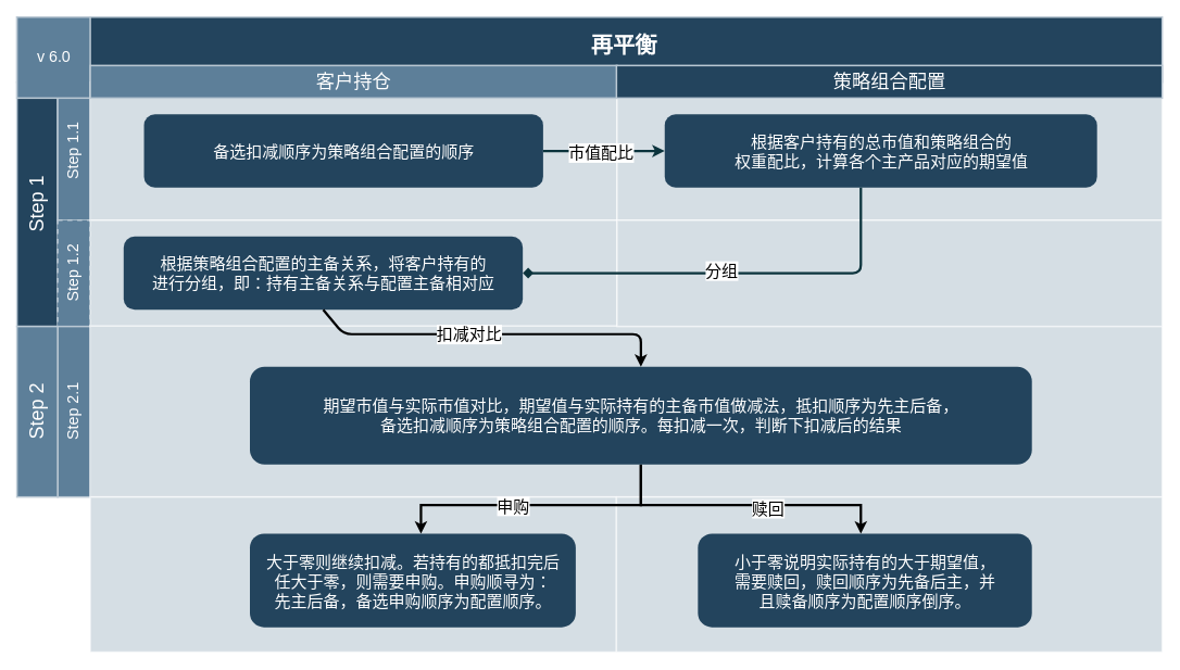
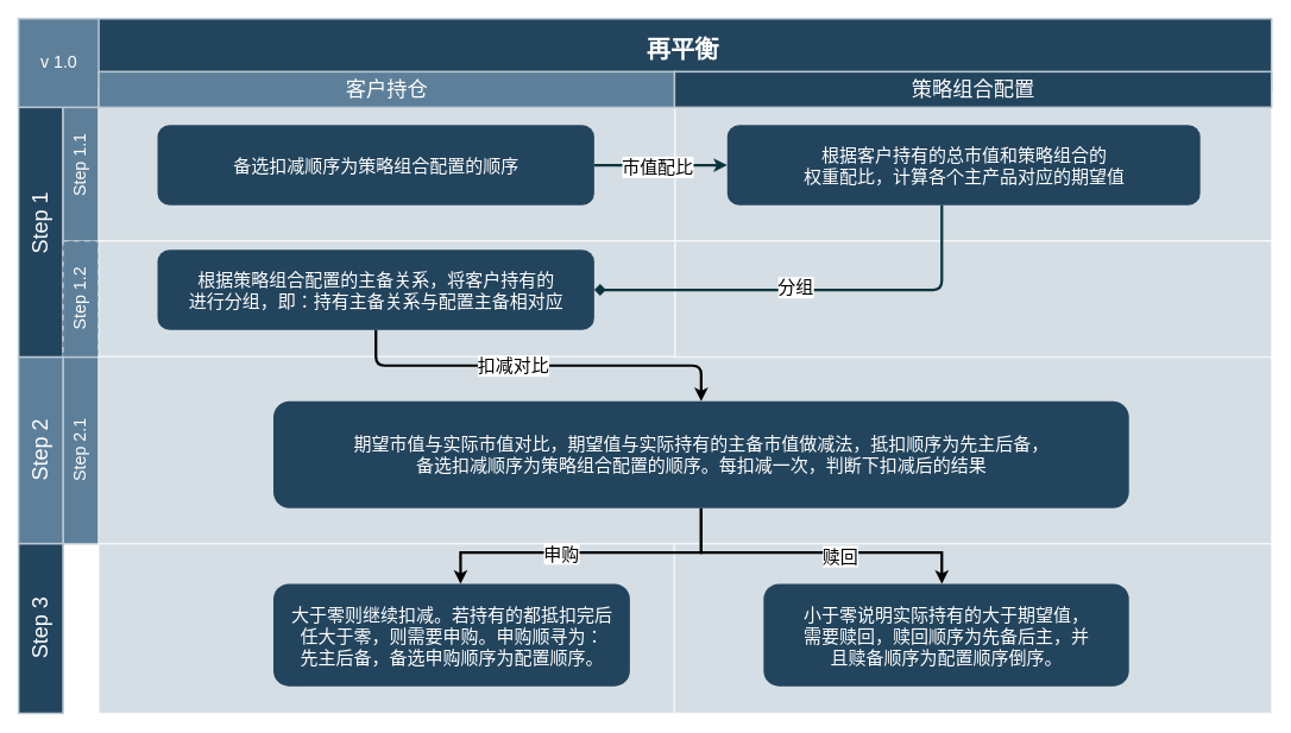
  <mxCell id="0" />
  <mxCell id="1" parent="0" />
  <mxCell id="2" value="&lt;b&gt;&lt;font style=&quot;font-size: 27px&quot;&gt;再平衡&lt;/font&gt;&lt;/b&gt;" style="strokeColor=#BAC8D3;fontSize=24;strokeWidth=2;fontFamily=Helvetica;html=1;fontColor=#FFFFFF;fontStyle=0;spacingBottom=8;spacingRight=0;spacingLeft=83;fillColor=#23445D;" parent="1" vertex="1"><mxGeometry x="20" y="20.5" width="1406" height="80" as="geometry" /></mxCell>
  <mxCell id="3" value="Step 1" style="strokeColor=#BAC8D3;fillColor=#23445D;fontSize=24;strokeWidth=2;horizontal=0;fontFamily=Helvetica;html=1;fontColor=#FFFFFF;fontStyle=0" parent="1" vertex="1"><mxGeometry x="20" y="100.5" width="50" height="300" as="geometry" /></mxCell>
  <mxCell id="4" value="Step 1.1" style="strokeColor=#BAC8D3;fillColor=#5d7f99;fontSize=19;strokeWidth=2;horizontal=0;fontFamily=Helvetica;html=1;labelBackgroundColor=none;fontColor=#FFFFFF;" parent="1" vertex="1"><mxGeometry x="70" y="100.5" width="40" height="169.5" as="geometry" /></mxCell>
- <mxCell id="5" value="v 6.0" style="strokeColor=#BAC8D3;fillColor=#5d7f99;fontSize=19;strokeWidth=2;fontFamily=Helvetica;html=1;labelBackgroundColor=none;fontColor=#FFFFFF;" parent="1" vertex="1"><mxGeometry x="20" y="20.5" width="90" height="99.5" as="geometry" /></mxCell>
+ <mxCell id="5" value="v 1.0" style="strokeColor=#BAC8D3;fillColor=#5d7f99;fontSize=19;strokeWidth=2;fontFamily=Helvetica;html=1;labelBackgroundColor=none;fontColor=#FFFFFF;" parent="1" vertex="1"><mxGeometry x="20" y="20.5" width="90" height="99.5" as="geometry" /></mxCell>
  <mxCell id="6" value="Step 1.2" style="strokeColor=#BAC8D3;fillColor=#5d7f99;fontSize=19;strokeWidth=2;horizontal=0;fontFamily=Helvetica;html=1;labelBackgroundColor=none;fontColor=#FFFFFF;dashed=1;" parent="1" vertex="1"><mxGeometry x="70" y="270" width="40" height="130.5" as="geometry" /></mxCell>
  <mxCell id="7" value="Step 2.1" style="strokeColor=#BAC8D3;fillColor=#5d7f99;fontSize=19;strokeWidth=2;horizontal=0;fontFamily=Helvetica;html=1;labelBackgroundColor=none;fontColor=#FFFFFF;" parent="1" vertex="1"><mxGeometry x="70" y="400.5" width="40" height="209.5" as="geometry" /></mxCell>
  <mxCell id="8" value="Step 2" style="strokeColor=#BAC8D3;fillColor=#5d7f99;fontSize=24;strokeWidth=2;horizontal=0;fontFamily=Helvetica;html=1;fontColor=#FFFFFF;fontStyle=0;" parent="1" vertex="1"><mxGeometry x="20" y="400.5" width="50" height="209.5" as="geometry" /></mxCell>
+ <mxCell id="9" value="Step 3" style="strokeColor=#BAC8D3;fillColor=#23445D;fontSize=24;strokeWidth=2;horizontal=0;fontFamily=Helvetica;html=1;fontColor=#FFFFFF;fontStyle=0" parent="1" vertex="1"><mxGeometry x="20" y="610" width="50" height="190.5" as="geometry" /></mxCell>
  <mxCell id="10" value="" style="strokeColor=#FFFFFF;fillColor=#BAC8D3;fontSize=18;strokeWidth=2;fontFamily=Helvetica;html=1;opacity=60;" parent="1" vertex="1"><mxGeometry x="110" y="100.5" width="646.67" height="169.5" as="geometry" /></mxCell>
  <mxCell id="11" value="" style="strokeColor=#FFFFFF;fillColor=#BAC8D3;fontSize=18;strokeWidth=2;fontFamily=Helvetica;html=1;opacity=60;" parent="1" vertex="1"><mxGeometry x="110" y="270" width="646.67" height="130.5" as="geometry" /></mxCell>
  <mxCell id="12" value="" style="strokeColor=#FFFFFF;fillColor=#BAC8D3;fontSize=18;strokeWidth=2;fontFamily=Helvetica;html=1;opacity=60;" parent="1" vertex="1"><mxGeometry x="110" y="400" width="1316" height="210" as="geometry" /></mxCell>
  <mxCell id="13" value="" style="strokeColor=#FFFFFF;fillColor=#BAC8D3;fontSize=18;strokeWidth=2;fontFamily=Helvetica;html=1;opacity=60;" parent="1" vertex="1"><mxGeometry x="110" y="610" width="646" height="190.5" as="geometry" /></mxCell>
  <mxCell id="14" value="" style="strokeColor=#FFFFFF;fillColor=#BAC8D3;fontSize=18;strokeWidth=2;fontFamily=Helvetica;html=1;opacity=60;" parent="1" vertex="1"><mxGeometry x="756.67" y="120" width="669.33" height="150" as="geometry" /></mxCell>
  <mxCell id="15" value="" style="strokeColor=#FFFFFF;fillColor=#BAC8D3;fontSize=18;strokeWidth=2;fontFamily=Helvetica;html=1;opacity=60;" parent="1" vertex="1"><mxGeometry x="756.67" y="270" width="669.33" height="130.5" as="geometry" /></mxCell>
  <mxCell id="16" value="" style="strokeColor=#FFFFFF;fillColor=#BAC8D3;fontSize=18;strokeWidth=2;fontFamily=Helvetica;html=1;opacity=60;fontStyle=4" parent="1" vertex="1"><mxGeometry x="756" y="610" width="670" height="190.5" as="geometry" /></mxCell>
  <mxCell id="17" value="&lt;font color=&quot;#ffffff&quot; style=&quot;font-size: 20px&quot;&gt;备选扣减顺序为策略组合配置的顺序&lt;/font&gt;" style="rounded=1;fillColor=#23445D;strokeColor=none;strokeWidth=2;fontFamily=Helvetica;html=1;gradientColor=none;" parent="1" vertex="1"><mxGeometry x="176" y="140" width="490" height="90" as="geometry" /></mxCell>
- <mxCell id="18" value="&lt;font color=&quot;#ffffff&quot; style=&quot;font-size: 20px&quot;&gt;根据策略组合配置的主备关系，将&lt;/font&gt;&lt;span style=&quot;color: rgb(255 , 255 , 255) ; font-size: 20px&quot;&gt;客户持有的&lt;br&gt;进行分组，即：持有主备关系与配置主备相对应&lt;/span&gt;&lt;font color=&quot;#ffffff&quot; style=&quot;font-size: 20px&quot;&gt;&lt;br&gt;&lt;/font&gt;" style="rounded=1;fillColor=#23445D;strokeColor=none;strokeWidth=2;fontFamily=Helvetica;html=1;gradientColor=none;" parent="1" vertex="1"><mxGeometry x="151" y="290" width="490" height="90" as="geometry" /></mxCell>
+ <mxCell id="18" value="&lt;font color=&quot;#ffffff&quot; style=&quot;font-size: 20px&quot;&gt;根据策略组合配置的主备关系，将&lt;/font&gt;&lt;span style=&quot;color: rgb(255 , 255 , 255) ; font-size: 20px&quot;&gt;客户持有的&lt;br&gt;进行分组，即：持有主备关系与配置主备相对应&lt;/span&gt;&lt;font color=&quot;#ffffff&quot; style=&quot;font-size: 20px&quot;&gt;&lt;br&gt;&lt;/font&gt;" style="rounded=1;fillColor=#23445D;strokeColor=none;strokeWidth=2;fontFamily=Helvetica;html=1;gradientColor=none;" parent="1" vertex="1"><mxGeometry x="176" y="280" width="490" height="90" as="geometry" /></mxCell>
  <mxCell id="19" value="" style="edgeStyle=orthogonalEdgeStyle;rounded=0;orthogonalLoop=1;jettySize=auto;html=1;strokeWidth=3;" parent="1" source="23" target="25" edge="1"><mxGeometry relative="1" as="geometry"><Array as="points"><mxPoint x="786" y="620" /><mxPoint x="1056" y="620" /></Array></mxGeometry></mxCell>
  <mxCell id="20" value="赎回" style="edgeLabel;html=1;align=center;verticalAlign=middle;resizable=0;points=[];fontSize=20;" parent="19" vertex="1" connectable="0"><mxGeometry x="0.16" y="-3" relative="1" as="geometry"><mxPoint x="-1" as="offset" /></mxGeometry></mxCell>
  <mxCell id="21" value="" style="edgeStyle=orthogonalEdgeStyle;orthogonalLoop=1;jettySize=auto;html=1;rounded=0;strokeWidth=3;" parent="1" source="23" target="31" edge="1"><mxGeometry relative="1" as="geometry"><Array as="points"><mxPoint x="786" y="620" /><mxPoint x="516" y="620" /></Array></mxGeometry></mxCell>
  <mxCell id="22" value="申购" style="edgeLabel;html=1;align=center;verticalAlign=middle;resizable=0;points=[];fontSize=20;" parent="21" vertex="1" connectable="0"><mxGeometry x="0.168" relative="1" as="geometry"><mxPoint x="-1" as="offset" /></mxGeometry></mxCell>
  <mxCell id="23" value="&lt;font color=&quot;#ffffff&quot; style=&quot;font-size: 20px&quot;&gt;期望市值与实际市值对比，期望值与实际持有的主备市值做减法，抵扣顺序为先主后备，&lt;br&gt;备选扣减顺序为策略组合配置的顺序。每扣减一次，判断下扣减后的结果&lt;br&gt;&lt;/font&gt;" style="rounded=1;fillColor=#23445D;strokeColor=none;strokeWidth=2;fontFamily=Helvetica;html=1;gradientColor=none;" parent="1" vertex="1"><mxGeometry x="306" y="450" width="960" height="120" as="geometry" /></mxCell>
  <mxCell id="24" value="&lt;font color=&quot;#ffffff&quot;&gt;&lt;span style=&quot;font-size: 20px&quot;&gt;根据客户持有的总市值和策略组合的&lt;br&gt;权重&lt;/span&gt;&lt;/font&gt;&lt;span style=&quot;color: rgb(255 , 255 , 255) ; font-size: 20px&quot;&gt;配比，&lt;/span&gt;&lt;font color=&quot;#ffffff&quot;&gt;&lt;span style=&quot;font-size: 20px&quot;&gt;计算各个主产品对应的期望值&lt;/span&gt;&lt;/font&gt;" style="rounded=1;fillColor=#23445D;strokeColor=none;strokeWidth=2;fontFamily=Helvetica;html=1;gradientColor=none;" parent="1" vertex="1"><mxGeometry x="815.22" y="140" width="530.78" height="90" as="geometry" /></mxCell>
  <mxCell id="25" value="&lt;span style=&quot;color: rgb(255 , 255 , 255) ; font-size: 20px&quot;&gt;小于零说明&lt;/span&gt;&lt;span style=&quot;color: rgb(255 , 255 , 255) ; font-size: 20px&quot;&gt;实际持有的大于期望值，&lt;br&gt;需要赎回，赎回顺序为先备后主，并&lt;br&gt;且赎备顺序为配置顺序倒序。&lt;br&gt;&lt;/span&gt;" style="rounded=1;fillColor=#23445D;strokeColor=none;strokeWidth=2;gradientColor=none;fontFamily=Helvetica;html=1;" parent="1" vertex="1"><mxGeometry x="856" y="655.06" width="410" height="114.94" as="geometry" /></mxCell>
  <mxCell id="26" value="&lt;font style=&quot;font-size: 23px&quot;&gt;客户持仓&lt;/font&gt;" style="strokeColor=#BAC8D3;fillColor=#5d7f99;fontSize=19;strokeWidth=2;fontFamily=Helvetica;html=1;labelBackgroundColor=none;fontColor=#FFFFFF;" parent="1" vertex="1"><mxGeometry x="110" y="80" width="646.666" height="40" as="geometry" /></mxCell>
  <mxCell id="27" value="" style="edgeStyle=elbowEdgeStyle;elbow=horizontal;strokeWidth=3;strokeColor=#0C343D;fontFamily=Helvetica;html=1;entryX=0;entryY=0.5;entryDx=0;entryDy=0;exitX=1;exitY=0.5;exitDx=0;exitDy=0;" parent="1" source="17" target="24" edge="1"><mxGeometry x="-26.451" y="564.25" width="131.973" height="100" as="geometry"><mxPoint x="676.005" y="184.25" as="sourcePoint" /><mxPoint x="773.359" y="184.25" as="targetPoint" /><Array as="points"><mxPoint x="713.1" y="223.75" /></Array></mxGeometry></mxCell>
  <mxCell id="28" value="市值配比" style="edgeLabel;html=1;align=center;verticalAlign=middle;resizable=0;points=[];fontSize=20;" parent="27" vertex="1" connectable="0"><mxGeometry relative="1" as="geometry"><mxPoint x="-5" y="1" as="offset" /></mxGeometry></mxCell>
  <mxCell id="29" value="" style="edgeStyle=elbowEdgeStyle;elbow=horizontal;strokeWidth=3;strokeColor=#0C343D;fontFamily=Helvetica;html=1;entryX=1;entryY=0.5;entryDx=0;entryDy=0;endArrow=diamond;" parent="1" source="24" target="18" edge="1"><mxGeometry x="-241.961" y="730" width="131.973" height="100" as="geometry"><mxPoint x="906.005" y="350" as="sourcePoint" /><mxPoint x="990.161" y="250" as="targetPoint" /><Array as="points"><mxPoint x="1056" y="330" /></Array></mxGeometry></mxCell>
  <mxCell id="30" value="分组" style="edgeLabel;html=1;align=center;verticalAlign=middle;resizable=0;points=[];fontSize=20;" parent="29" vertex="1" connectable="0"><mxGeometry relative="1" as="geometry"><mxPoint x="-17" y="-4" as="offset" /></mxGeometry></mxCell>
  <mxCell id="31" value="&lt;span style=&quot;color: rgb(255 , 255 , 255) ; font-size: 20px&quot;&gt;大于零则继续扣减。若持有的都抵扣完后&lt;br&gt;任大于零，则需要申购。申购顺寻为：&lt;br&gt;先主后备，备选申购顺序为配置顺序。&lt;br&gt;&lt;/span&gt;" style="rounded=1;fillColor=#23445D;strokeColor=none;strokeWidth=2;gradientColor=none;fontFamily=Helvetica;html=1;" parent="1" vertex="1"><mxGeometry x="306" y="655.06" width="400" height="114.94" as="geometry" /></mxCell>
  <mxCell id="32" value="&lt;font style=&quot;font-size: 23px&quot;&gt;策略组合配置&lt;/font&gt;" style="strokeColor=#BAC8D3;fillColor=#23445d;fontSize=19;strokeWidth=2;fontFamily=Helvetica;html=1;labelBackgroundColor=none;fontColor=#FFFFFF;" parent="1" vertex="1"><mxGeometry x="756" y="80" width="670" height="40" as="geometry" /></mxCell>
  <mxCell id="33" value="" style="endArrow=classic;html=1;strokeWidth=3;exitX=0.5;exitY=1;exitDx=0;exitDy=0;entryX=0.5;entryY=0;entryDx=0;entryDy=0;" parent="1" source="18" target="23" edge="1"><mxGeometry width="50" height="50" relative="1" as="geometry"><mxPoint x="776" y="600" as="sourcePoint" /><mxPoint x="746" y="880" as="targetPoint" /><Array as="points"><mxPoint x="421" y="410" /><mxPoint x="786" y="410" /></Array></mxGeometry></mxCell>
  <mxCell id="34" value="扣减对比" style="edgeLabel;html=1;align=center;verticalAlign=middle;resizable=0;points=[];fontSize=20;" parent="33" vertex="1" connectable="0"><mxGeometry x="-0.132" y="1" relative="1" as="geometry"><mxPoint as="offset" /></mxGeometry></mxCell>
